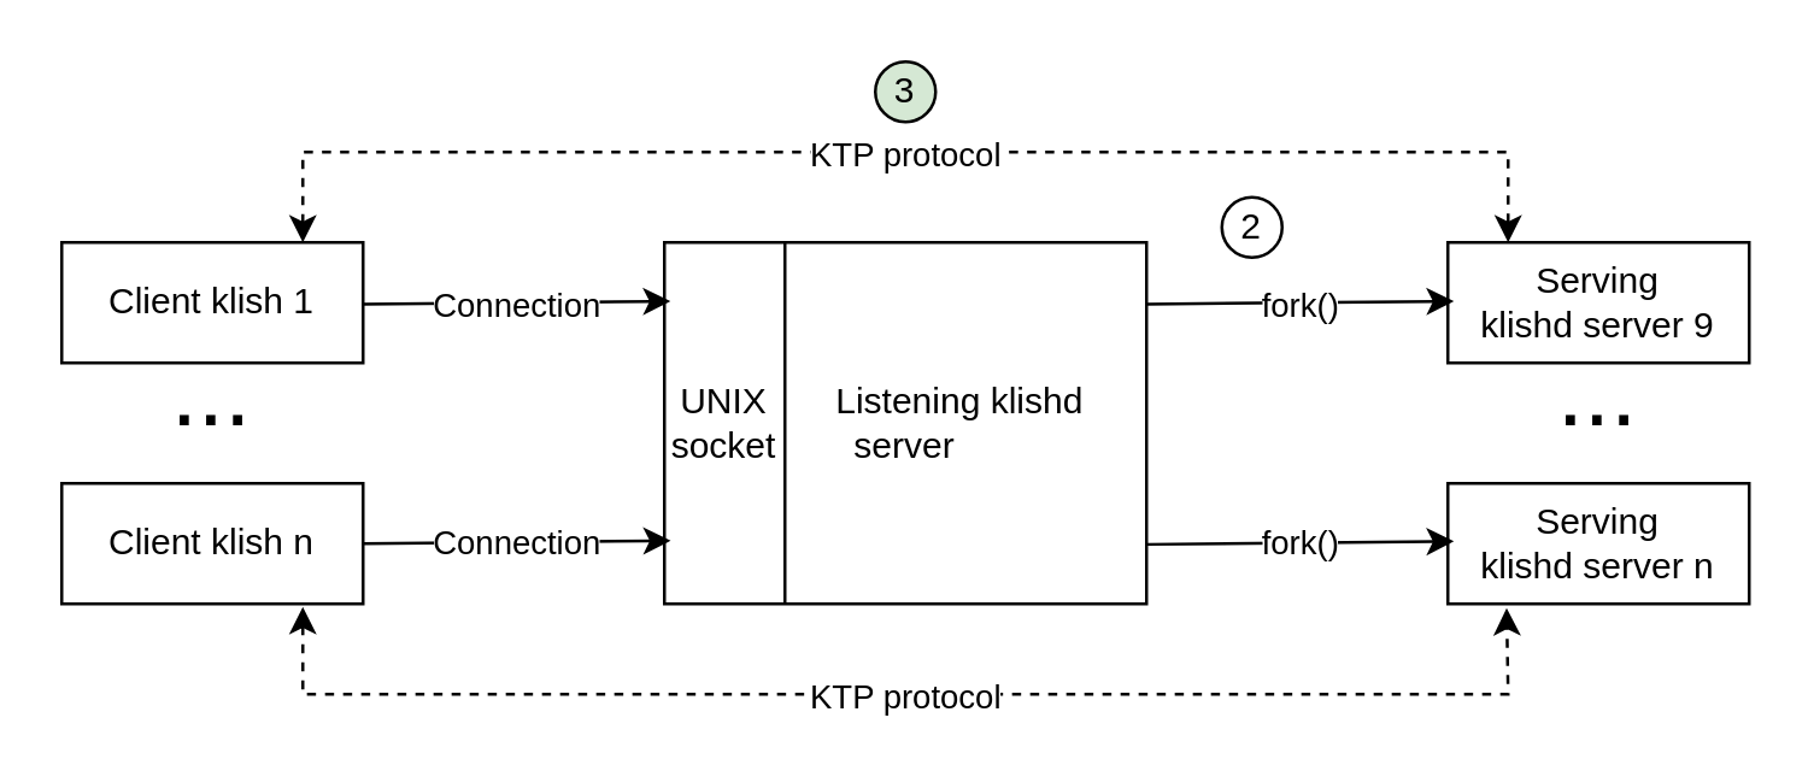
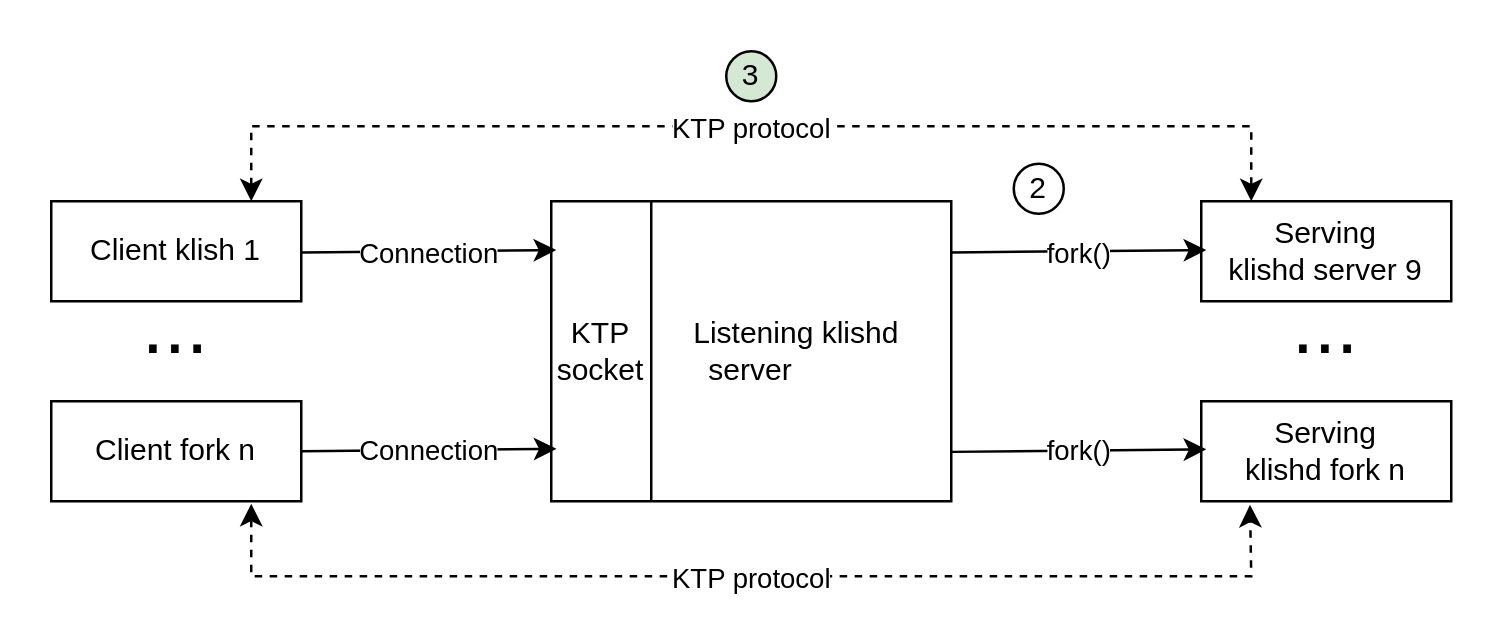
  <mxCell id="0" />
  <mxCell id="1" parent="0" />
  <mxCell id="2" value="Client klish 1" style="whiteSpace=wrap;html=1;align=center;" parent="1" vertex="1"><mxGeometry x="20" y="80" width="100" height="40" as="geometry" /></mxCell>
- <mxCell id="3" value="Client klish n" style="whiteSpace=wrap;html=1;align=center;" parent="1" vertex="1"><mxGeometry x="20" y="160" width="100" height="40" as="geometry" /></mxCell>
+ <mxCell id="3" value="Client fork n" style="whiteSpace=wrap;html=1;align=center;" parent="1" vertex="1"><mxGeometry x="20" y="160" width="100" height="40" as="geometry" /></mxCell>
  <mxCell id="4" value="&lt;font style=&quot;font-size: 32px;&quot;&gt;...&lt;/font&gt;" style="text;html=1;align=center;verticalAlign=middle;whiteSpace=wrap;rounded=0;" parent="1" vertex="1"><mxGeometry x="20" y="120" width="100" height="20" as="geometry" /></mxCell>
  <mxCell id="5" value="&amp;nbsp; &amp;nbsp; &amp;nbsp; &amp;nbsp; &amp;nbsp; &amp;nbsp;Listening&amp;nbsp;klishd&lt;br&gt;server" style="whiteSpace=wrap;html=1;align=center;" parent="1" vertex="1"><mxGeometry x="220" y="80" width="160" height="120" as="geometry" /></mxCell>
  <mxCell id="6" value="" style="endArrow=classic;html=1;rounded=0;entryX=0.013;entryY=0.825;entryDx=0;entryDy=0;exitX=1;exitY=0.5;exitDx=0;exitDy=0;entryPerimeter=0;" parent="1" edge="1"><mxGeometry relative="1" as="geometry"><mxPoint x="120" y="180" as="sourcePoint" /><mxPoint x="222.08" y="179" as="targetPoint" /></mxGeometry></mxCell>
  <mxCell id="7" value="Connection" style="edgeLabel;resizable=0;html=1;;align=center;verticalAlign=middle;" parent="6" connectable="0" vertex="1"><mxGeometry relative="1" as="geometry" /></mxCell>
  <mxCell id="8" value="" style="endArrow=classic;html=1;rounded=0;entryX=0.013;entryY=0.825;entryDx=0;entryDy=0;exitX=1;exitY=0.5;exitDx=0;exitDy=0;entryPerimeter=0;" parent="1" edge="1"><mxGeometry relative="1" as="geometry"><mxPoint x="120" y="100.5" as="sourcePoint" /><mxPoint x="222" y="99.5" as="targetPoint" /></mxGeometry></mxCell>
  <mxCell id="9" value="Connection" style="edgeLabel;resizable=0;html=1;;align=center;verticalAlign=middle;" parent="8" connectable="0" vertex="1"><mxGeometry relative="1" as="geometry" /></mxCell>
  <mxCell id="10" value="Serving&lt;br&gt;klishd server 9" style="whiteSpace=wrap;html=1;align=center;" parent="1" vertex="1"><mxGeometry x="480" y="80" width="100" height="40" as="geometry" /></mxCell>
- <mxCell id="11" value="Serving&lt;br&gt;klishd server n" style="whiteSpace=wrap;html=1;align=center;" parent="1" vertex="1"><mxGeometry x="480" y="160" width="100" height="40" as="geometry" /></mxCell>
+ <mxCell id="11" value="Serving&lt;br&gt;klishd fork n" style="whiteSpace=wrap;html=1;align=center;" parent="1" vertex="1"><mxGeometry x="480" y="160" width="100" height="40" as="geometry" /></mxCell>
  <mxCell id="12" value="&lt;font style=&quot;font-size: 32px;&quot;&gt;...&lt;/font&gt;" style="text;html=1;align=center;verticalAlign=middle;whiteSpace=wrap;rounded=0;" parent="1" vertex="1"><mxGeometry x="480" y="120" width="100" height="20" as="geometry" /></mxCell>
  <mxCell id="13" value="" style="endArrow=classic;html=1;rounded=0;entryX=0.013;entryY=0.825;entryDx=0;entryDy=0;exitX=1;exitY=0.5;exitDx=0;exitDy=0;entryPerimeter=0;" parent="1" edge="1"><mxGeometry relative="1" as="geometry"><mxPoint x="380" y="180.25" as="sourcePoint" /><mxPoint x="482" y="179.25" as="targetPoint" /></mxGeometry></mxCell>
  <mxCell id="14" value="fork()" style="edgeLabel;resizable=0;html=1;;align=center;verticalAlign=middle;" parent="13" connectable="0" vertex="1"><mxGeometry relative="1" as="geometry" /></mxCell>
  <mxCell id="15" value="" style="endArrow=classic;html=1;rounded=0;entryX=0.013;entryY=0.825;entryDx=0;entryDy=0;exitX=1;exitY=0.5;exitDx=0;exitDy=0;entryPerimeter=0;" parent="1" edge="1"><mxGeometry relative="1" as="geometry"><mxPoint x="380" y="100.5" as="sourcePoint" /><mxPoint x="482" y="99.5" as="targetPoint" /></mxGeometry></mxCell>
  <mxCell id="16" value="fork()" style="edgeLabel;resizable=0;html=1;;align=center;verticalAlign=middle;" parent="15" connectable="0" vertex="1"><mxGeometry relative="1" as="geometry" /></mxCell>
- <mxCell id="17" value="UNIX socket" style="text;html=1;align=center;verticalAlign=middle;whiteSpace=wrap;rounded=0;" parent="1" vertex="1"><mxGeometry x="210" y="125" width="60" height="30" as="geometry" /></mxCell>
+ <mxCell id="17" value="KTP socket" style="text;html=1;align=center;verticalAlign=middle;whiteSpace=wrap;rounded=0;" parent="1" vertex="1"><mxGeometry x="210" y="125" width="60" height="30" as="geometry" /></mxCell>
  <mxCell id="18" value="" style="endArrow=none;html=1;rounded=0;entryX=0.25;entryY=0;entryDx=0;entryDy=0;" parent="1" target="5" edge="1"><mxGeometry width="50" height="50" relative="1" as="geometry"><mxPoint x="260" y="200" as="sourcePoint" /><mxPoint x="260" y="90" as="targetPoint" /></mxGeometry></mxCell>
  <mxCell id="19" value="" style="endArrow=classic;html=1;rounded=0;dashed=1;startArrow=classic;startFill=1;" parent="1" edge="1"><mxGeometry relative="1" as="geometry"><mxPoint x="100" y="80" as="sourcePoint" /><mxPoint x="500" y="80" as="targetPoint" /><Array as="points"><mxPoint x="100" y="50" /><mxPoint x="500" y="50" /></Array></mxGeometry></mxCell>
  <mxCell id="20" value="KTP protocol" style="edgeLabel;resizable=0;html=1;;align=center;verticalAlign=middle;" parent="19" connectable="0" vertex="1"><mxGeometry relative="1" as="geometry"><mxPoint x="-1" as="offset" /></mxGeometry></mxCell>
  <mxCell id="21" value="" style="endArrow=classic;html=1;rounded=0;dashed=1;startArrow=classic;startFill=1;entryX=0.195;entryY=1.035;entryDx=0;entryDy=0;entryPerimeter=0;" parent="1" target="11" edge="1"><mxGeometry relative="1" as="geometry"><mxPoint x="100" y="201" as="sourcePoint" /><mxPoint x="500" y="260" as="targetPoint" /><Array as="points"><mxPoint x="100" y="230" /><mxPoint x="500" y="230" /></Array></mxGeometry></mxCell>
  <mxCell id="22" value="KTP protocol" style="edgeLabel;resizable=0;html=1;;align=center;verticalAlign=middle;" parent="21" connectable="0" vertex="1"><mxGeometry relative="1" as="geometry"><mxPoint x="-1" as="offset" /></mxGeometry></mxCell>
  <mxCell id="23" value="2" style="ellipse;whiteSpace=wrap;html=1;align=center;newEdgeStyle={&quot;edgeStyle&quot;:&quot;entityRelationEdgeStyle&quot;,&quot;startArrow&quot;:&quot;none&quot;,&quot;endArrow&quot;:&quot;none&quot;,&quot;segment&quot;:10,&quot;curved&quot;:1,&quot;sourcePerimeterSpacing&quot;:0,&quot;targetPerimeterSpacing&quot;:0};treeFolding=1;treeMoving=1;" parent="1" vertex="1"><mxGeometry x="405" y="65" width="20" height="20" as="geometry" /></mxCell>
  <mxCell id="24" value="3" style="ellipse;whiteSpace=wrap;html=1;align=center;newEdgeStyle={&quot;edgeStyle&quot;:&quot;entityRelationEdgeStyle&quot;,&quot;startArrow&quot;:&quot;none&quot;,&quot;endArrow&quot;:&quot;none&quot;,&quot;segment&quot;:10,&quot;curved&quot;:1,&quot;sourcePerimeterSpacing&quot;:0,&quot;targetPerimeterSpacing&quot;:0};treeFolding=1;treeMoving=1;fillColor=#d5e8d4;" parent="1" vertex="1"><mxGeometry x="290" y="20" width="20" height="20" as="geometry" /></mxCell>
